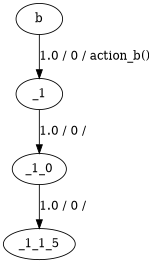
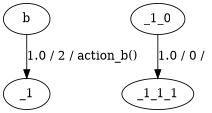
  digraph {
    b
    _1
    n3 [label=_1_0]
-   _1_1_1 [label=_1_1_5]
-   b -> _1 [label="1.0 / 0 / action_b()"]
-   _1 -> n3 [label="1.0 / 0 / "]
+   _1_1_1
+   b -> _1 [label="1.0 / 2 / action_b()"]
    n3 -> _1_1_1 [label="1.0 / 0 / "]
  }
